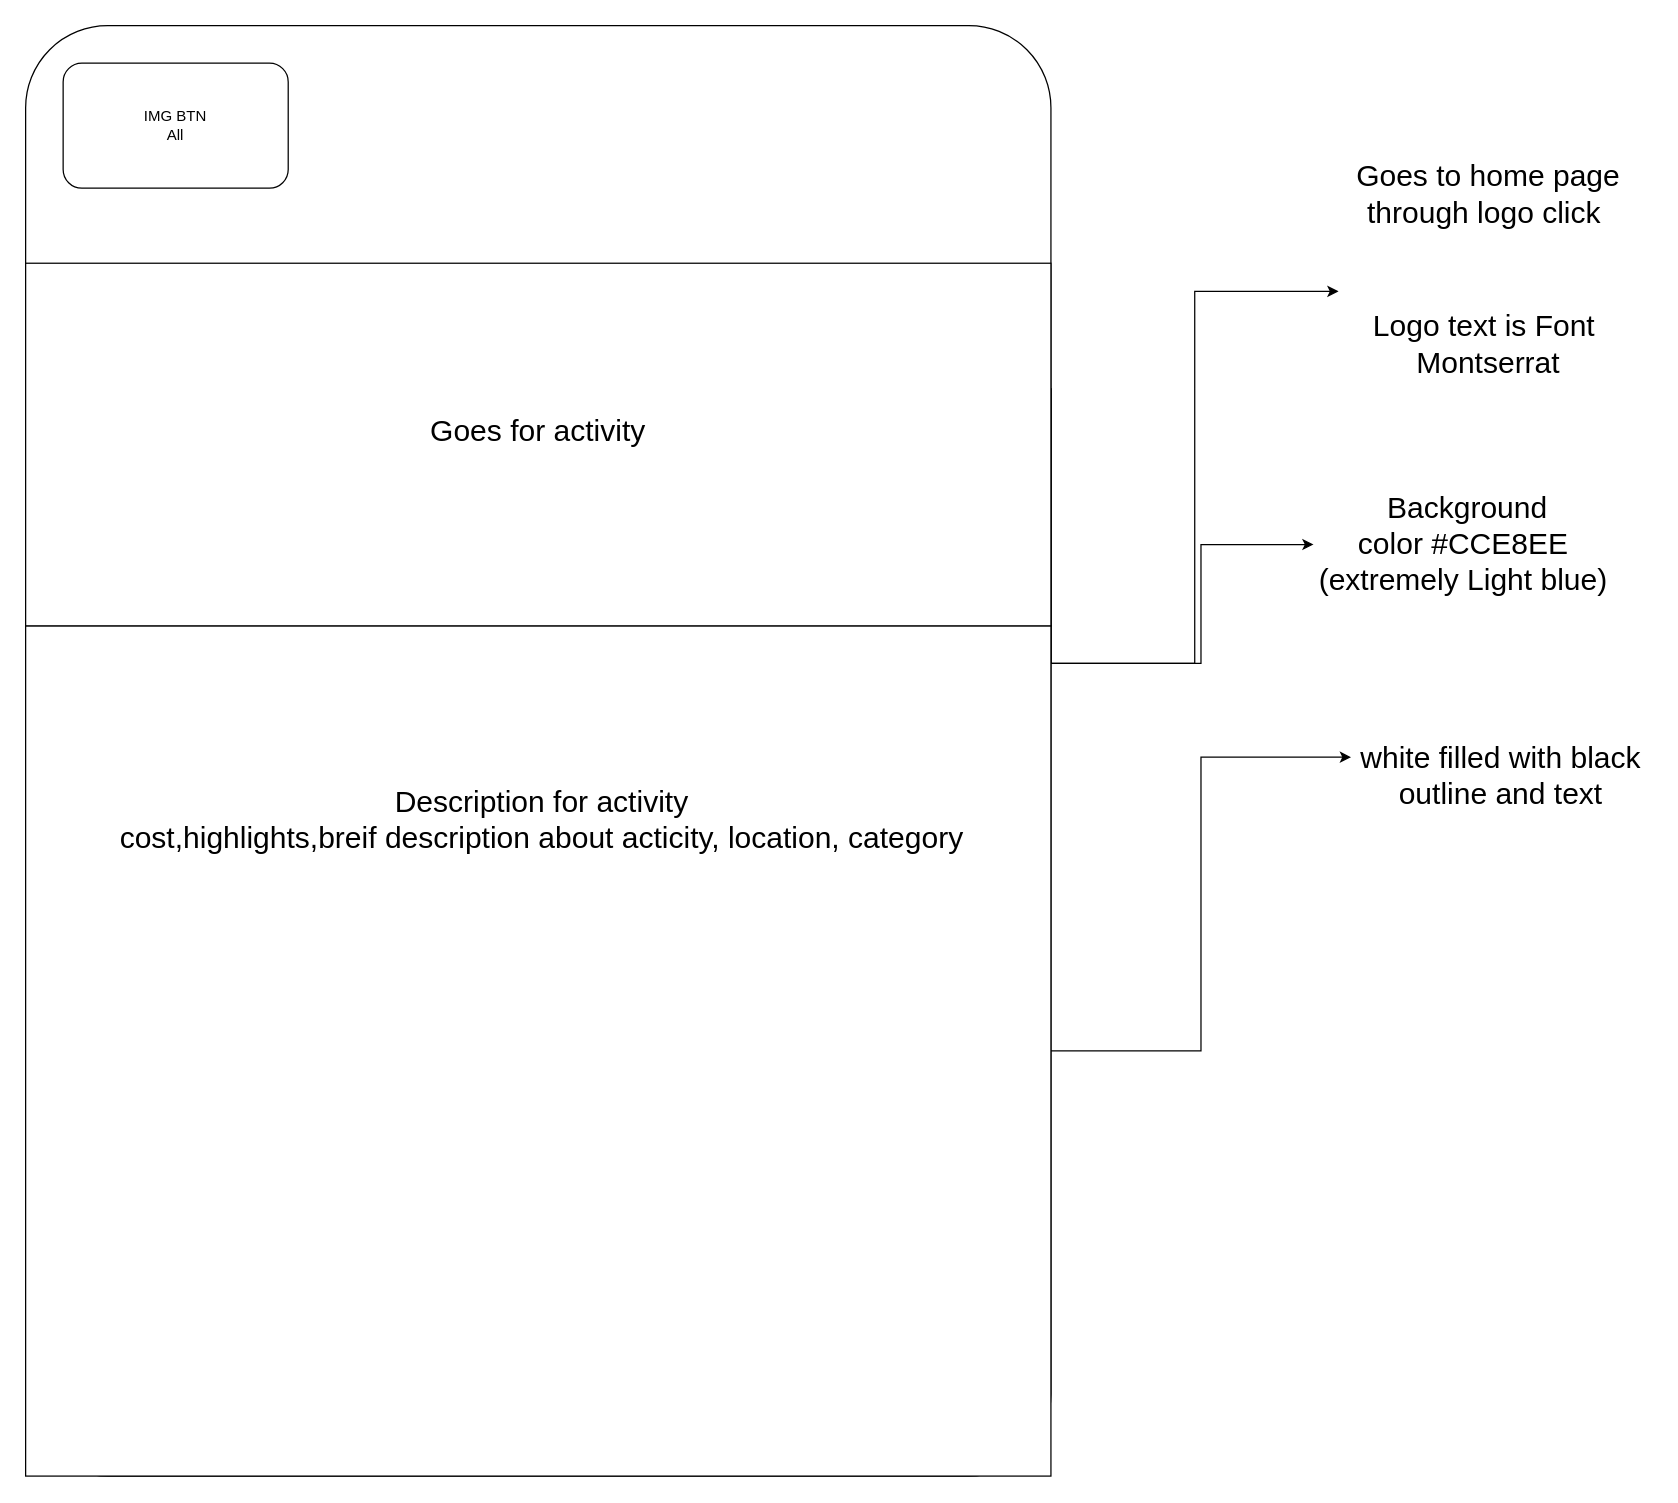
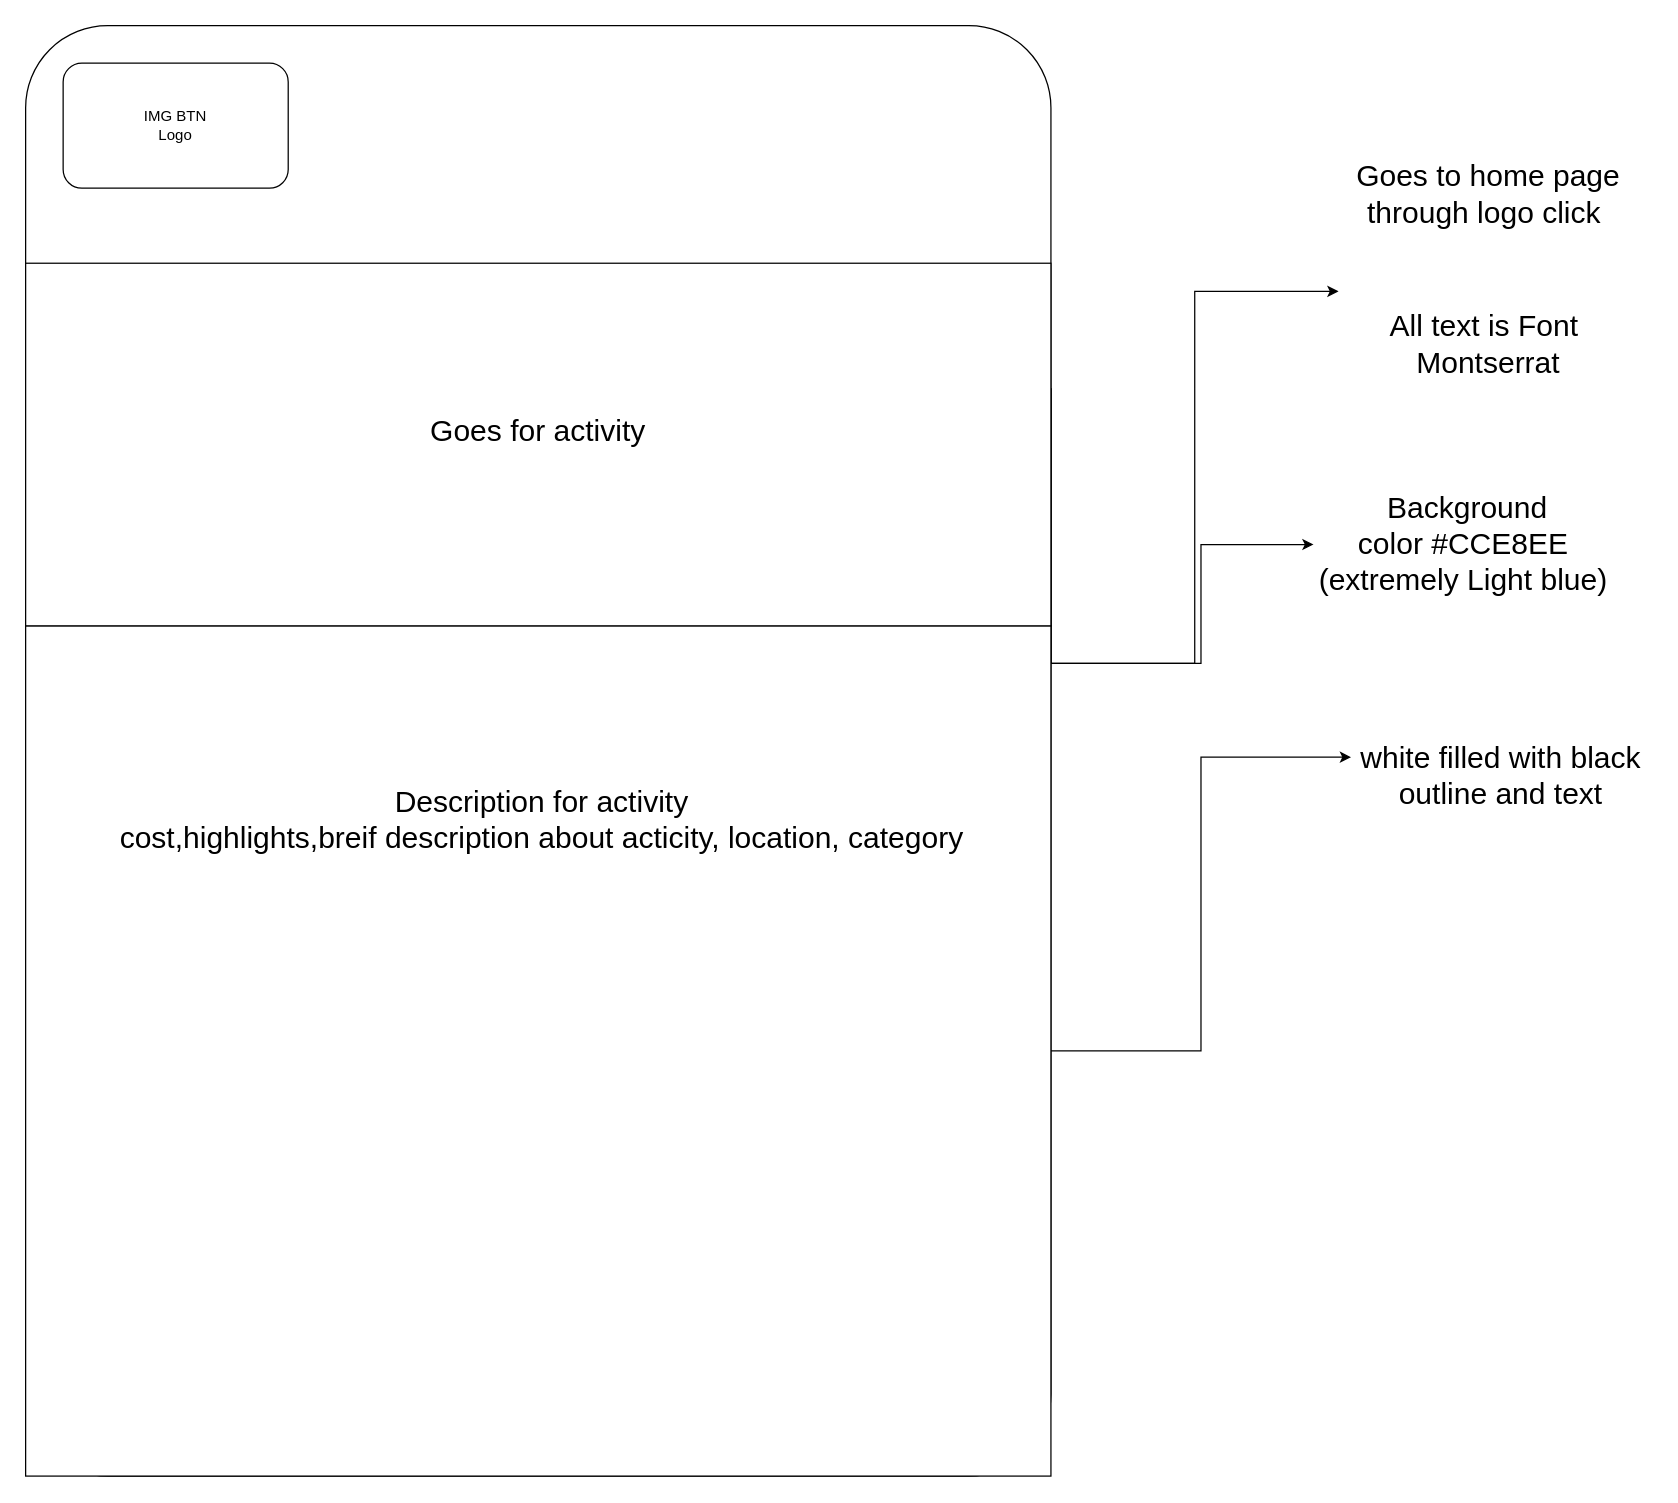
  <mxCell id="0" />
  <mxCell id="1" parent="0" />
  <mxCell id="2" style="edgeStyle=orthogonalEdgeStyle;rounded=0;orthogonalLoop=1;jettySize=auto;html=1;exitX=1;exitY=0.25;exitDx=0;exitDy=0;entryX=0;entryY=0.5;entryDx=0;entryDy=0;" edge="1" parent="1" source="4" target="6"><mxGeometry relative="1" as="geometry"><Array as="points"><mxPoint x="840" y="530" /><mxPoint x="960" y="530" /><mxPoint x="960" y="435" /></Array></mxGeometry></mxCell>
  <mxCell id="3" style="edgeStyle=orthogonalEdgeStyle;rounded=0;orthogonalLoop=1;jettySize=auto;html=1;exitX=1;exitY=0.25;exitDx=0;exitDy=0;entryX=0;entryY=0.25;entryDx=0;entryDy=0;" edge="1" parent="1" source="4" target="5"><mxGeometry relative="1" as="geometry"><Array as="points"><mxPoint x="840" y="530" /><mxPoint x="955" y="530" /><mxPoint x="955" y="232" /></Array></mxGeometry></mxCell>
  <mxCell id="4" value="" style="rounded=1;whiteSpace=wrap;html=1;arcSize=8;" vertex="1" parent="1"><mxGeometry width="820" height="1160" as="geometry" x="20" y="20" /></mxCell>
- <mxCell id="5" value="&lt;font style=&quot;font-size: 24px;&quot;&gt;Logo text is Font&amp;nbsp;&lt;/font&gt;&lt;div&gt;&lt;font style=&quot;&quot;&gt;&lt;font style=&quot;font-size: 24px;&quot;&gt;Montserrat&lt;/font&gt;&lt;br&gt;&lt;/font&gt;&lt;/div&gt;" style="text;strokeColor=none;align=center;fillColor=none;html=1;verticalAlign=middle;whiteSpace=wrap;rounded=0;" vertex="1" parent="1"><mxGeometry x="1070" y="190" width="240" height="170" as="geometry" /></mxCell>
+ <mxCell id="5" value="&lt;font style=&quot;font-size: 24px;&quot;&gt;All text is Font&amp;nbsp;&lt;/font&gt;&lt;div&gt;&lt;font style=&quot;&quot;&gt;&lt;font style=&quot;font-size: 24px;&quot;&gt;Montserrat&lt;/font&gt;&lt;br&gt;&lt;/font&gt;&lt;/div&gt;" style="text;strokeColor=none;align=center;fillColor=none;html=1;verticalAlign=middle;whiteSpace=wrap;rounded=0;" vertex="1" parent="1"><mxGeometry x="1070" y="190" width="240" height="170" as="geometry" /></mxCell>
  <mxCell id="6" value="&lt;font style=&quot;font-size: 24px;&quot;&gt;&amp;nbsp;Background color&amp;nbsp;#CCE8EE (extremely Light blue)&lt;/font&gt;" style="text;strokeColor=none;align=center;fillColor=none;html=1;verticalAlign=middle;whiteSpace=wrap;rounded=0;" vertex="1" parent="1"><mxGeometry x="1050" y="420" width="240" height="30" as="geometry" /></mxCell>
  <mxCell id="7" value="&lt;font style=&quot;font-size: 24px;&quot;&gt;white filled with black outline and text&lt;/font&gt;" style="text;strokeColor=none;align=center;fillColor=none;html=1;verticalAlign=middle;whiteSpace=wrap;rounded=0;" vertex="1" parent="1"><mxGeometry x="1080" y="605" width="240" height="30" as="geometry" /></mxCell>
  <mxCell id="8" style="edgeStyle=orthogonalEdgeStyle;rounded=0;orthogonalLoop=1;jettySize=auto;html=1;exitX=1;exitY=0.5;exitDx=0;exitDy=0;entryX=0;entryY=0;entryDx=0;entryDy=0;" edge="1" parent="1" source="9" target="7"><mxGeometry relative="1" as="geometry"><Array as="points"><mxPoint x="960" y="840" /><mxPoint x="960" y="605" /></Array></mxGeometry></mxCell>
  <mxCell id="9" value="" style="rounded=0;whiteSpace=wrap;html=1;" vertex="1" parent="1"><mxGeometry y="500" width="820" height="680" as="geometry" x="20" /></mxCell>
  <mxCell id="10" value="" style="rounded=0;whiteSpace=wrap;html=1;" vertex="1" parent="1"><mxGeometry y="210" width="820" height="290" as="geometry" x="20" /></mxCell>
  <mxCell id="11" value="&lt;font style=&quot;font-size: 24px;&quot;&gt;Goes for activity&lt;/font&gt;" style="text;html=1;align=center;verticalAlign=middle;whiteSpace=wrap;rounded=0;" vertex="1" parent="1"><mxGeometry x="335" y="330" width="190" height="30" as="geometry" /></mxCell>
  <mxCell id="12" value="&lt;font style=&quot;font-size: 24px;&quot;&gt;Description for activity&lt;/font&gt;&lt;div&gt;&lt;font style=&quot;font-size: 24px;&quot;&gt;cost,highlights,breif description about acticity, location, category&lt;/font&gt;&lt;/div&gt;" style="text;html=1;align=center;verticalAlign=middle;whiteSpace=wrap;rounded=0;" vertex="1" parent="1"><mxGeometry x="93" y="570" width="680" height="170" as="geometry" /></mxCell>
- <mxCell id="13" value="IMG BTN&lt;div&gt;All&lt;/div&gt;" style="rounded=1;whiteSpace=wrap;html=1;" vertex="1" parent="1"><mxGeometry x="50" y="50" width="180" height="100" as="geometry" /></mxCell>
+ <mxCell id="13" value="IMG BTN&lt;div&gt;Logo&lt;/div&gt;" style="rounded=1;whiteSpace=wrap;html=1;" vertex="1" parent="1"><mxGeometry x="50" y="50" width="180" height="100" as="geometry" /></mxCell>
  <mxCell id="14" value="&lt;font style=&quot;font-size: 24px;&quot;&gt;Goes to home page through logo click&amp;nbsp;&lt;/font&gt;" style="text;html=1;align=center;verticalAlign=middle;whiteSpace=wrap;rounded=0;" vertex="1" parent="1"><mxGeometry x="1080" y="140" width="220" height="30" as="geometry" /></mxCell>
